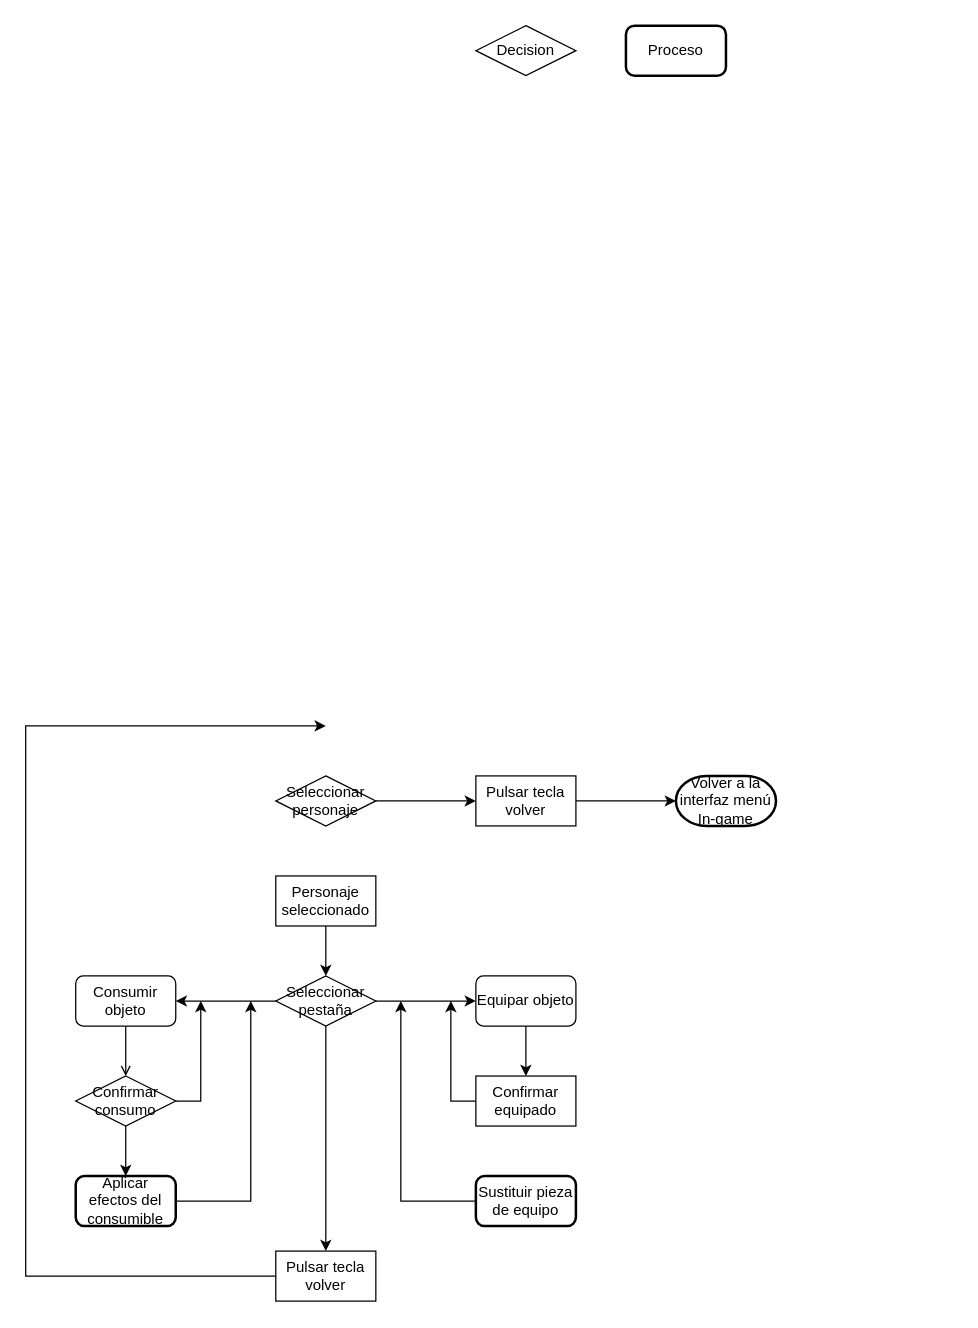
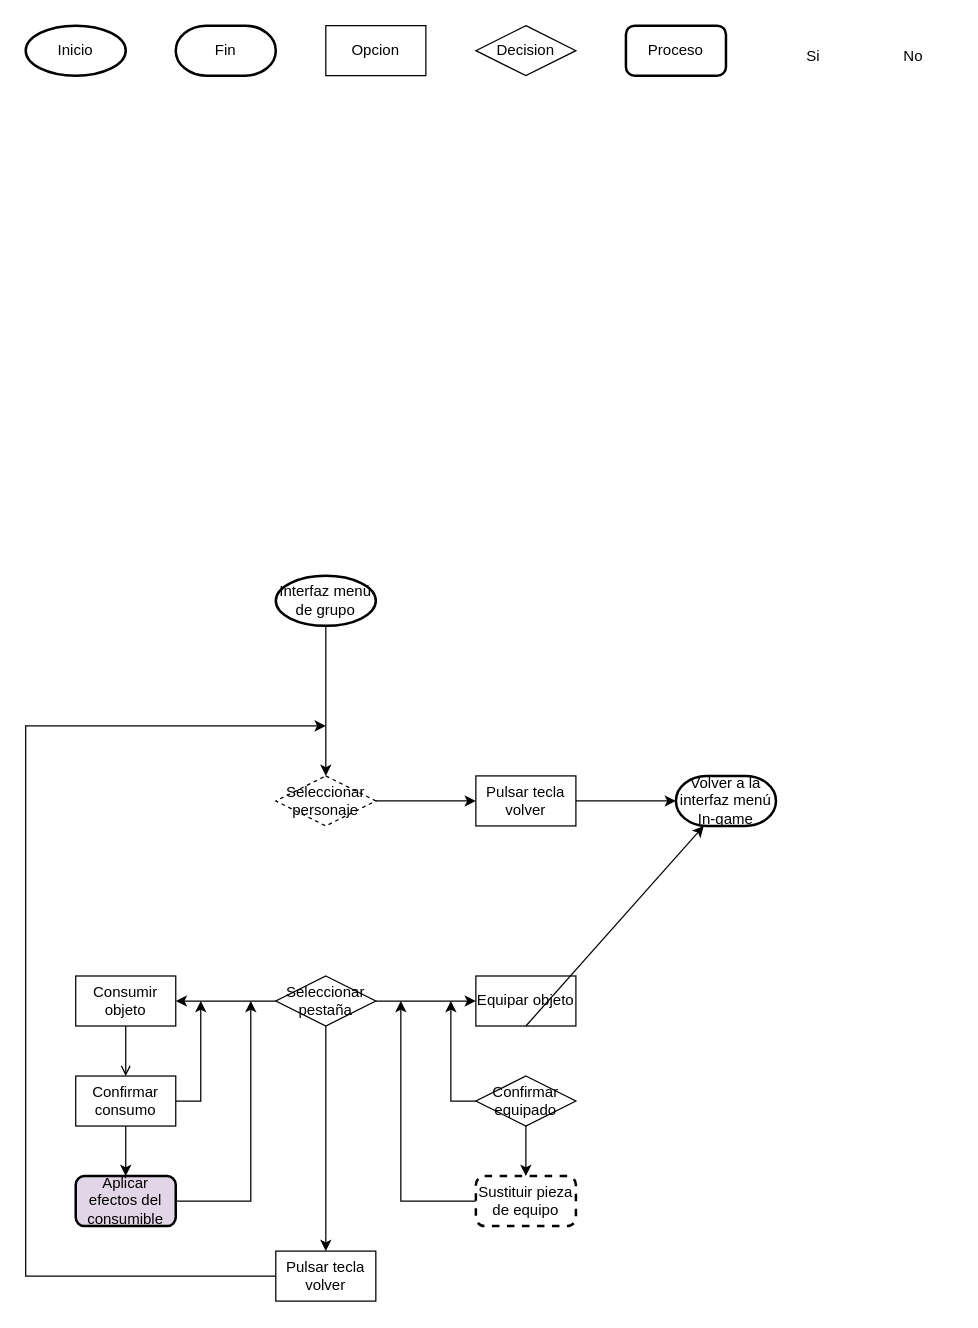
  <mxCell id="0" />
  <mxCell id="1" parent="0" />
+ <mxCell id="2" value="Inicio" style="strokeWidth=2;html=1;shape=mxgraph.flowchart.start_1;whiteSpace=wrap;" parent="1" vertex="1"><mxGeometry x="20" y="20" width="80" height="40" as="geometry" /></mxCell>
+ <mxCell id="3" value="Fin" style="strokeWidth=2;html=1;shape=mxgraph.flowchart.terminator;whiteSpace=wrap;" parent="1" vertex="1"><mxGeometry x="140" y="20" width="80" height="40" as="geometry" /></mxCell>
  <mxCell id="4" value="Proceso" style="rounded=1;whiteSpace=wrap;html=1;absoluteArcSize=1;arcSize=14;strokeWidth=2;" parent="1" vertex="1"><mxGeometry x="500" y="20" width="80" height="40" as="geometry" /></mxCell>
+ <mxCell id="5" value="Si" style="text;html=1;align=center;verticalAlign=middle;whiteSpace=wrap;rounded=0;" parent="1" vertex="1"><mxGeometry x="620" y="30" width="60" height="30" as="geometry" /></mxCell>
+ <mxCell id="6" value="No" style="text;html=1;align=center;verticalAlign=middle;whiteSpace=wrap;rounded=0;" parent="1" vertex="1"><mxGeometry x="700" y="30" width="60" height="30" as="geometry" /></mxCell>
  <mxCell id="7" value="Decision" style="rhombus;whiteSpace=wrap;html=1;" parent="1" vertex="1"><mxGeometry x="380" y="20" width="80" height="40" as="geometry" /></mxCell>
+ <mxCell id="8" value="Interfaz menú de grupo" style="strokeWidth=2;html=1;shape=mxgraph.flowchart.start_1;whiteSpace=wrap;" parent="1" vertex="1"><mxGeometry x="220" y="460" width="80" height="40" as="geometry" /></mxCell>
+ <mxCell id="9" value="Opcion" style="rounded=0;whiteSpace=wrap;html=1;" parent="1" vertex="1"><mxGeometry x="260" y="20" width="80" height="40" as="geometry" /></mxCell>
  <mxCell id="10" value="Volver a la interfaz menú In-game" style="strokeWidth=2;html=1;shape=mxgraph.flowchart.terminator;whiteSpace=wrap;" parent="1" vertex="1"><mxGeometry x="540" y="620" width="80" height="40" as="geometry" /></mxCell>
  <mxCell id="11" value="Seleccionar pestaña" style="rhombus;whiteSpace=wrap;html=1;" parent="1" vertex="1"><mxGeometry x="220" y="780" width="80" height="40" as="geometry" /></mxCell>
- <mxCell id="12" value="Consumir objeto" style="whiteSpace=wrap;html=1;rounded=1;" parent="1" vertex="1"><mxGeometry x="60" y="780" width="80" height="40" as="geometry" /></mxCell>
- <mxCell id="13" value="Equipar objeto" style="whiteSpace=wrap;html=1;rounded=1;" parent="1" vertex="1"><mxGeometry x="380" y="780" width="80" height="40" as="geometry" /></mxCell>
- <mxCell id="14" value="Confirmar consumo" style="rhombus;whiteSpace=wrap;html=1;" parent="1" vertex="1"><mxGeometry x="60" y="860" width="80" height="40" as="geometry" /></mxCell>
- <mxCell id="15" value="Confirmar equipado" style="whiteSpace=wrap;html=1;rounded=0;" parent="1" vertex="1"><mxGeometry x="380" y="860" width="80" height="40" as="geometry" /></mxCell>
- <mxCell id="16" value="Aplicar efectos del consumible" style="rounded=1;whiteSpace=wrap;html=1;absoluteArcSize=1;arcSize=14;strokeWidth=2;" parent="1" vertex="1"><mxGeometry x="60" y="940" width="80" height="40" as="geometry" /></mxCell>
- <mxCell id="17" value="Sustituir pieza de equipo" style="rounded=1;whiteSpace=wrap;html=1;absoluteArcSize=1;arcSize=14;strokeWidth=2;" parent="1" vertex="1"><mxGeometry x="380" y="940" width="80" height="40" as="geometry" /></mxCell>
+ <mxCell id="12" value="Consumir objeto" style="rounded=0;whiteSpace=wrap;html=1;" parent="1" vertex="1"><mxGeometry x="60" y="780" width="80" height="40" as="geometry" /></mxCell>
+ <mxCell id="13" value="Equipar objeto" style="rounded=0;whiteSpace=wrap;html=1;" parent="1" vertex="1"><mxGeometry x="380" y="780" width="80" height="40" as="geometry" /></mxCell>
+ <mxCell id="14" value="Confirmar consumo" style="whiteSpace=wrap;html=1;rounded=0;" parent="1" vertex="1"><mxGeometry x="60" y="860" width="80" height="40" as="geometry" /></mxCell>
+ <mxCell id="15" value="Confirmar equipado" style="rhombus;whiteSpace=wrap;html=1;" parent="1" vertex="1"><mxGeometry x="380" y="860" width="80" height="40" as="geometry" /></mxCell>
+ <mxCell id="16" value="Aplicar efectos del consumible" style="rounded=1;whiteSpace=wrap;html=1;absoluteArcSize=1;arcSize=14;strokeWidth=2;fillColor=#e1d5e7;" parent="1" vertex="1"><mxGeometry x="60" y="940" width="80" height="40" as="geometry" /></mxCell>
+ <mxCell id="17" value="Sustituir pieza de equipo" style="rounded=1;whiteSpace=wrap;html=1;absoluteArcSize=1;arcSize=14;strokeWidth=2;dashed=1;" parent="1" vertex="1"><mxGeometry x="380" y="940" width="80" height="40" as="geometry" /></mxCell>
  <mxCell id="18" value="" style="endArrow=classic;html=1;rounded=0;exitX=1;exitY=0.5;exitDx=0;exitDy=0;entryX=0;entryY=0.5;entryDx=0;entryDy=0;" parent="1" source="11" target="13" edge="1"><mxGeometry width="50" height="50" relative="1" as="geometry"><mxPoint x="410" y="800" as="sourcePoint" /><mxPoint x="460" y="750" as="targetPoint" /></mxGeometry></mxCell>
- <mxCell id="19" value="" style="endArrow=classic;html=1;rounded=0;exitX=0.5;exitY=1;exitDx=0;exitDy=0;entryX=0.5;entryY=0;entryDx=0;entryDy=0;" parent="1" source="13" target="15" edge="1"><mxGeometry width="50" height="50" relative="1" as="geometry"><mxPoint x="410" y="800" as="sourcePoint" /><mxPoint x="460" y="750" as="targetPoint" /></mxGeometry></mxCell>
+ <mxCell id="19" value="" style="endArrow=classic;html=1;rounded=0;exitX=0.5;exitY=1;exitDx=0;exitDy=0;" parent="1" source="13" target="10" edge="1"><mxGeometry width="50" height="50" relative="1" as="geometry"><mxPoint x="410" y="800" as="sourcePoint" /><mxPoint x="460" y="750" as="targetPoint" /></mxGeometry></mxCell>
+ <mxCell id="20" value="" style="endArrow=classic;html=1;rounded=0;exitX=0.5;exitY=1;exitDx=0;exitDy=0;entryX=0.5;entryY=0;entryDx=0;entryDy=0;" parent="1" source="15" target="17" edge="1"><mxGeometry width="50" height="50" relative="1" as="geometry"><mxPoint x="410" y="800" as="sourcePoint" /><mxPoint x="460" y="750" as="targetPoint" /></mxGeometry></mxCell>
  <mxCell id="21" value="" style="endArrow=classic;html=1;rounded=0;exitX=0;exitY=0.5;exitDx=0;exitDy=0;" parent="1" source="15" edge="1"><mxGeometry width="50" height="50" relative="1" as="geometry"><mxPoint x="410" y="800" as="sourcePoint" /><mxPoint x="360" y="800" as="targetPoint" /><Array as="points"><mxPoint x="360" y="880" /></Array></mxGeometry></mxCell>
  <mxCell id="22" value="" style="endArrow=classic;html=1;rounded=0;exitX=0;exitY=0.5;exitDx=0;exitDy=0;entryX=1;entryY=0.5;entryDx=0;entryDy=0;" parent="1" source="11" target="12" edge="1"><mxGeometry width="50" height="50" relative="1" as="geometry"><mxPoint x="410" y="800" as="sourcePoint" /><mxPoint x="460" y="750" as="targetPoint" /></mxGeometry></mxCell>
  <mxCell id="23" value="" style="endArrow=open;html=1;rounded=0;exitX=0.5;exitY=1;exitDx=0;exitDy=0;entryX=0.5;entryY=0;entryDx=0;entryDy=0;" parent="1" source="12" target="14" edge="1"><mxGeometry width="50" height="50" relative="1" as="geometry"><mxPoint x="410" y="800" as="sourcePoint" /><mxPoint x="460" y="750" as="targetPoint" /></mxGeometry></mxCell>
  <mxCell id="24" value="" style="endArrow=classic;html=1;rounded=0;exitX=0.5;exitY=1;exitDx=0;exitDy=0;entryX=0.5;entryY=0;entryDx=0;entryDy=0;" parent="1" source="14" target="16" edge="1"><mxGeometry width="50" height="50" relative="1" as="geometry"><mxPoint x="410" y="800" as="sourcePoint" /><mxPoint x="460" y="750" as="targetPoint" /></mxGeometry></mxCell>
  <mxCell id="25" value="" style="endArrow=classic;html=1;rounded=0;exitX=1;exitY=0.5;exitDx=0;exitDy=0;" parent="1" source="14" edge="1"><mxGeometry width="50" height="50" relative="1" as="geometry"><mxPoint x="200" y="890" as="sourcePoint" /><mxPoint x="160" y="800" as="targetPoint" /><Array as="points"><mxPoint x="160" y="880" /></Array></mxGeometry></mxCell>
  <mxCell id="26" value="" style="endArrow=classic;html=1;rounded=0;exitX=0;exitY=0.5;exitDx=0;exitDy=0;" parent="1" source="17" edge="1"><mxGeometry width="50" height="50" relative="1" as="geometry"><mxPoint x="410" y="860" as="sourcePoint" /><mxPoint x="320" y="800" as="targetPoint" /><Array as="points"><mxPoint x="320" y="960" /></Array></mxGeometry></mxCell>
  <mxCell id="27" value="" style="endArrow=classic;html=1;rounded=0;exitX=1;exitY=0.5;exitDx=0;exitDy=0;" parent="1" source="16" edge="1"><mxGeometry width="50" height="50" relative="1" as="geometry"><mxPoint x="410" y="860" as="sourcePoint" /><mxPoint x="200" y="800" as="targetPoint" /><Array as="points"><mxPoint x="200" y="960" /></Array></mxGeometry></mxCell>
- <mxCell id="28" value="Seleccionar personaje" style="rhombus;whiteSpace=wrap;html=1;" parent="1" vertex="1"><mxGeometry x="220" y="620" width="80" height="40" as="geometry" /></mxCell>
+ <mxCell id="28" value="Seleccionar personaje" style="rhombus;whiteSpace=wrap;html=1;dashed=1;" parent="1" vertex="1"><mxGeometry x="220" y="620" width="80" height="40" as="geometry" /></mxCell>
  <mxCell id="29" value="" style="endArrow=classic;html=1;rounded=0;exitX=0.5;exitY=1;exitDx=0;exitDy=0;entryX=0.5;entryY=0;entryDx=0;entryDy=0;" parent="1" source="11" edge="1"><mxGeometry width="50" height="50" relative="1" as="geometry"><mxPoint x="410" y="860" as="sourcePoint" /><mxPoint x="260" y="1000" as="targetPoint" /></mxGeometry></mxCell>
  <mxCell id="30" value="" style="endArrow=classic;html=1;rounded=0;exitX=0;exitY=0.5;exitDx=0;exitDy=0;" parent="1" source="34" edge="1"><mxGeometry width="50" height="50" relative="1" as="geometry"><mxPoint x="220" y="1020" as="sourcePoint" /><mxPoint x="260" y="580" as="targetPoint" /><Array as="points"><mxPoint x="20" y="1020" /><mxPoint x="20" y="580" /></Array></mxGeometry></mxCell>
  <mxCell id="31" value="Pulsar tecla volver" style="rounded=0;whiteSpace=wrap;html=1;" parent="1" vertex="1"><mxGeometry x="380" y="620" width="80" height="40" as="geometry" /></mxCell>
- <mxCell id="32" value="Personaje seleccionado" style="rounded=0;whiteSpace=wrap;html=1;" parent="1" vertex="1"><mxGeometry x="220" y="700" width="80" height="40" as="geometry" /></mxCell>
- <mxCell id="33" value="" style="endArrow=classic;html=1;rounded=0;exitX=0.5;exitY=1;exitDx=0;exitDy=0;entryX=0.5;entryY=0;entryDx=0;entryDy=0;" parent="1" source="32" target="11" edge="1"><mxGeometry width="50" height="50" relative="1" as="geometry"><mxPoint x="340" y="880" as="sourcePoint" /><mxPoint x="390" y="830" as="targetPoint" /></mxGeometry></mxCell>
  <mxCell id="34" value="Pulsar tecla volver" style="rounded=0;whiteSpace=wrap;html=1;" parent="1" vertex="1"><mxGeometry x="220" y="1000" width="80" height="40" as="geometry" /></mxCell>
+ <mxCell id="35" value="" style="endArrow=classic;html=1;rounded=0;exitX=0.5;exitY=1;exitDx=0;exitDy=0;exitPerimeter=0;entryX=0.5;entryY=0;entryDx=0;entryDy=0;" parent="1" source="8" target="28" edge="1"><mxGeometry width="50" height="50" relative="1" as="geometry"><mxPoint x="340" y="820" as="sourcePoint" /><mxPoint x="390" y="770" as="targetPoint" /></mxGeometry></mxCell>
  <mxCell id="36" value="" style="endArrow=classic;html=1;rounded=0;exitX=1;exitY=0.5;exitDx=0;exitDy=0;entryX=0;entryY=0.5;entryDx=0;entryDy=0;" parent="1" source="28" target="31" edge="1"><mxGeometry width="50" height="50" relative="1" as="geometry"><mxPoint x="340" y="750" as="sourcePoint" /><mxPoint x="390" y="700" as="targetPoint" /></mxGeometry></mxCell>
  <mxCell id="37" value="" style="endArrow=classic;html=1;rounded=0;exitX=1;exitY=0.5;exitDx=0;exitDy=0;entryX=0;entryY=0.5;entryDx=0;entryDy=0;entryPerimeter=0;" parent="1" source="31" target="10" edge="1"><mxGeometry width="50" height="50" relative="1" as="geometry"><mxPoint x="340" y="820" as="sourcePoint" /><mxPoint x="390" y="770" as="targetPoint" /></mxGeometry></mxCell>
